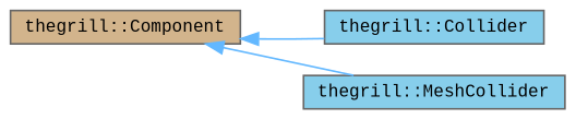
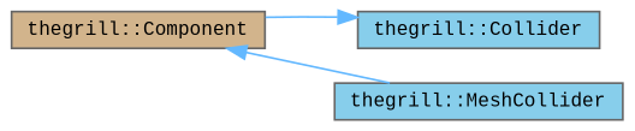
  digraph {
    fontname="Liberation Mono"
    rankdir=LR
    node [color=gray40 fillcolor=skyblue fontname="Liberation Mono" fontsize=10 shape=box style=filled]
    edge [color=steelblue1 dir=back fontname="Liberation Mono" fontsize=10 labelfontname=Helvetica labelfontsize=10 style=solid]
    n1 [fontcolor=black height=0.2 label="thegrill::MeshCollider" width=0.4]
    n2 [height=0.2 label="thegrill::Collider" width=0.4]
    n3 [fillcolor=tan height=0.2 label="thegrill::Component" width=0.4]
    n3 -> n1
-   n3 -> n2
+   n2 -> n3
  }
